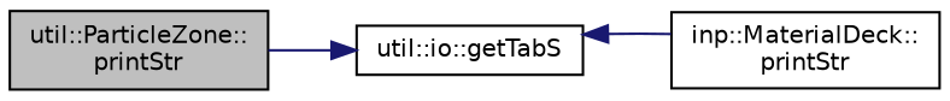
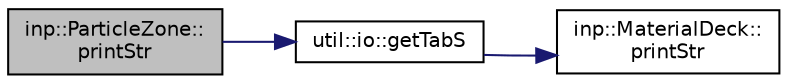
  digraph {
    rankdir=LR
    node [color=black fillcolor=white fontname=Helvetica fontsize=10 shape=record style=filled]
    edge [color=midnightblue fontname=Helvetica fontsize=10 labelfontname=Helvetica labelfontsize=10 style=solid]
-   n1 [fillcolor=grey75 fontcolor=black height=0.2 label="util::ParticleZone::\lprintStr" width=0.4]
+   n1 [fillcolor=grey75 fontcolor=black height=0.2 label="inp::ParticleZone::\lprintStr" width=0.4]
    n2 [height=0.2 label="util::io::getTabS" width=0.4]
    n3 [height=0.2 label="inp::MaterialDeck::\lprintStr" width=0.4]
    n1 -> n2
-   n3 -> n2
+   n2 -> n3
  }
